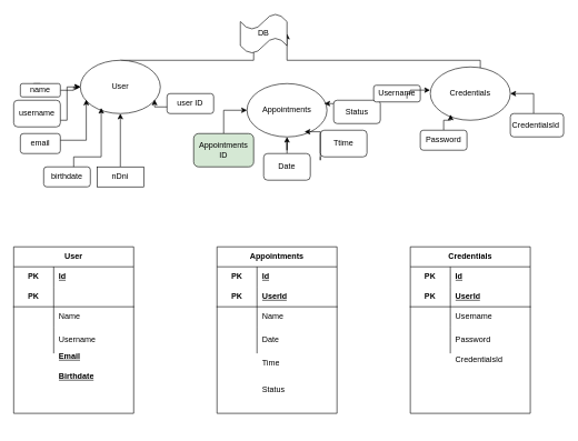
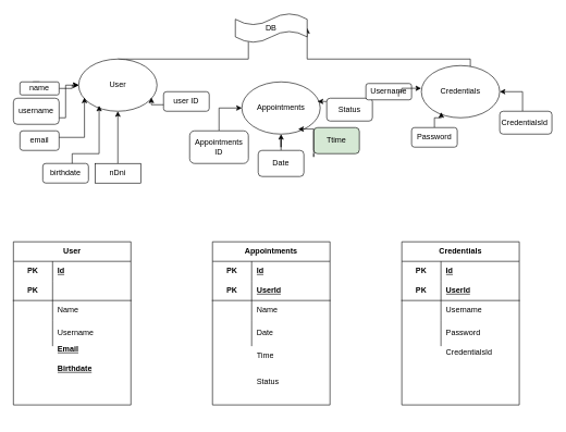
  <mxCell id="0" />
  <mxCell id="1" parent="0" />
  <mxCell id="2" style="edgeStyle=orthogonalEdgeStyle;rounded=0;orthogonalLoop=1;jettySize=auto;html=1;entryX=0;entryY=0.5;entryDx=0;entryDy=0;entryPerimeter=0;" edge="1" parent="1" source="3" target="12"><mxGeometry relative="1" as="geometry"><Array as="points"><mxPoint x="380" y="90" /></Array></mxGeometry></mxCell>
  <mxCell id="3" value="User" style="ellipse;whiteSpace=wrap;html=1;" vertex="1" parent="1"><mxGeometry x="120" y="90" width="120" height="80" as="geometry" /></mxCell>
  <mxCell id="4" value="Appointments" style="ellipse;whiteSpace=wrap;html=1;" vertex="1" parent="1"><mxGeometry x="370" y="125" width="120" height="80" as="geometry" /></mxCell>
  <mxCell id="5" style="edgeStyle=orthogonalEdgeStyle;rounded=0;orthogonalLoop=1;jettySize=auto;html=1;entryX=1;entryY=0.5;entryDx=0;entryDy=0;entryPerimeter=0;" edge="1" parent="1" source="6" target="12"><mxGeometry relative="1" as="geometry"><mxPoint x="460" y="90" as="targetPoint" /><Array as="points"><mxPoint x="720" y="90" /></Array></mxGeometry></mxCell>
  <mxCell id="6" value="Credentials" style="ellipse;whiteSpace=wrap;html=1;" vertex="1" parent="1"><mxGeometry x="645" y="100" width="120" height="80" as="geometry" /></mxCell>
  <mxCell id="7" style="edgeStyle=orthogonalEdgeStyle;rounded=0;orthogonalLoop=1;jettySize=auto;html=1;exitX=0.5;exitY=0;exitDx=0;exitDy=0;" edge="1" parent="1" source="9"><mxGeometry relative="1" as="geometry"><mxPoint x="50" y="140" as="targetPoint" /></mxGeometry></mxCell>
  <mxCell id="8" value="" style="edgeStyle=orthogonalEdgeStyle;rounded=0;orthogonalLoop=1;jettySize=auto;html=1;" edge="1" parent="1" source="9" target="3"><mxGeometry relative="1" as="geometry" /></mxCell>
  <mxCell id="9" value="name" style="rounded=1;whiteSpace=wrap;html=1;" vertex="1" parent="1"><mxGeometry x="30" y="125" width="60" height="20" as="geometry" /></mxCell>
  <mxCell id="10" value="&lt;div&gt;email&lt;/div&gt;" style="rounded=1;whiteSpace=wrap;html=1;arcSize=15;" vertex="1" parent="1"><mxGeometry x="30" y="200" width="60" height="30" as="geometry" /></mxCell>
  <mxCell id="11" value="birthdate" style="rounded=1;whiteSpace=wrap;html=1;" vertex="1" parent="1"><mxGeometry x="65" y="250" width="70" height="30" as="geometry" /></mxCell>
- <mxCell id="12" value="DB" style="shape=tape;whiteSpace=wrap;html=1;" vertex="1" parent="1"><mxGeometry x="360" y="20" width="70" height="60" as="geometry" /></mxCell>
+ <mxCell id="12" value="DB" style="shape=tape;whiteSpace=wrap;html=1;" vertex="1" parent="1"><mxGeometry x="360" y="20" width="110" height="45" as="geometry" /></mxCell>
  <mxCell id="13" style="edgeStyle=orthogonalEdgeStyle;rounded=0;orthogonalLoop=1;jettySize=auto;html=1;entryX=1;entryY=0.5;entryDx=0;entryDy=0;" edge="1" parent="1" target="6"><mxGeometry relative="1" as="geometry"><mxPoint x="775" y="140" as="targetPoint" /><mxPoint x="800" y="170" as="sourcePoint" /><Array as="points"><mxPoint x="800" y="140" /></Array></mxGeometry></mxCell>
  <mxCell id="14" value="CredentialsId&amp;nbsp;" style="rounded=1;whiteSpace=wrap;html=1;" vertex="1" parent="1"><mxGeometry x="765" y="170" width="80" height="35" as="geometry" /></mxCell>
  <mxCell id="15" value="" style="edgeStyle=orthogonalEdgeStyle;rounded=0;orthogonalLoop=1;jettySize=auto;html=1;" edge="1" parent="1" source="16" target="3"><mxGeometry relative="1" as="geometry"><Array as="points"><mxPoint x="100" y="180" /><mxPoint x="100" y="130" /></Array></mxGeometry></mxCell>
  <mxCell id="16" value="username" style="rounded=1;whiteSpace=wrap;html=1;" vertex="1" parent="1"><mxGeometry x="20" y="150" width="70" height="40" as="geometry" /></mxCell>
  <mxCell id="17" value="" style="edgeStyle=orthogonalEdgeStyle;rounded=0;orthogonalLoop=1;jettySize=auto;html=1;" edge="1" parent="1" source="18" target="3"><mxGeometry relative="1" as="geometry" /></mxCell>
  <mxCell id="18" value="nDni" style="whiteSpace=wrap;html=1;rounded=0;" vertex="1" parent="1"><mxGeometry x="145" y="250" width="70" height="30" as="geometry" /></mxCell>
  <mxCell id="19" style="edgeStyle=orthogonalEdgeStyle;rounded=0;orthogonalLoop=1;jettySize=auto;html=1;entryX=0.261;entryY=0.894;entryDx=0;entryDy=0;entryPerimeter=0;" edge="1" parent="1" source="11" target="3"><mxGeometry relative="1" as="geometry"><Array as="points"><mxPoint x="110" y="235" /><mxPoint x="151" y="235" /></Array></mxGeometry></mxCell>
  <mxCell id="20" style="edgeStyle=orthogonalEdgeStyle;rounded=0;orthogonalLoop=1;jettySize=auto;html=1;entryX=0.074;entryY=0.738;entryDx=0;entryDy=0;entryPerimeter=0;" edge="1" parent="1" source="10" target="3"><mxGeometry relative="1" as="geometry"><Array as="points"><mxPoint x="80" y="210" /><mxPoint x="129" y="210" /></Array></mxGeometry></mxCell>
  <mxCell id="21" value="&lt;div&gt;user ID&lt;/div&gt;" style="rounded=1;whiteSpace=wrap;html=1;" vertex="1" parent="1"><mxGeometry x="250" y="140" width="70" height="30" as="geometry" /></mxCell>
  <mxCell id="22" style="edgeStyle=orthogonalEdgeStyle;rounded=0;orthogonalLoop=1;jettySize=auto;html=1;entryX=0.928;entryY=0.738;entryDx=0;entryDy=0;entryPerimeter=0;" edge="1" parent="1" source="21" target="3"><mxGeometry relative="1" as="geometry"><Array as="points"><mxPoint x="231" y="160" /></Array></mxGeometry></mxCell>
  <mxCell id="23" value="" style="edgeStyle=orthogonalEdgeStyle;rounded=0;orthogonalLoop=1;jettySize=auto;html=1;" edge="1" parent="1" source="24" target="4"><mxGeometry relative="1" as="geometry" /></mxCell>
  <mxCell id="24" value="Date" style="rounded=1;whiteSpace=wrap;html=1;" vertex="1" parent="1"><mxGeometry x="395" y="230" width="70" height="40" as="geometry" /></mxCell>
- <mxCell id="25" value="Ttime" style="rounded=1;whiteSpace=wrap;html=1;" vertex="1" parent="1"><mxGeometry x="480" y="195" width="70" height="40" as="geometry" /></mxCell>
+ <mxCell id="25" value="Ttime" style="rounded=1;whiteSpace=wrap;html=1;fillColor=#d5e8d4;" vertex="1" parent="1"><mxGeometry x="480" y="195" width="70" height="40" as="geometry" /></mxCell>
  <mxCell id="26" value="Status" style="rounded=1;whiteSpace=wrap;html=1;" vertex="1" parent="1"><mxGeometry x="500" y="150" width="70" height="35" as="geometry" /></mxCell>
  <mxCell id="27" style="edgeStyle=orthogonalEdgeStyle;rounded=0;orthogonalLoop=1;jettySize=auto;html=1;entryX=0.254;entryY=0.894;entryDx=0;entryDy=0;entryPerimeter=0;" edge="1" parent="1" source="28" target="6"><mxGeometry relative="1" as="geometry"><Array as="points"><mxPoint x="665" y="180" /><mxPoint x="676" y="180" /></Array></mxGeometry></mxCell>
  <mxCell id="28" value="Password" style="rounded=1;whiteSpace=wrap;html=1;" vertex="1" parent="1"><mxGeometry x="630" y="195" width="70" height="30" as="geometry" /></mxCell>
  <mxCell id="29" value="Username" style="rounded=1;whiteSpace=wrap;html=1;" vertex="1" parent="1"><mxGeometry x="560" y="127.5" width="70" height="25" as="geometry" /></mxCell>
  <mxCell id="30" style="edgeStyle=orthogonalEdgeStyle;rounded=0;orthogonalLoop=1;jettySize=auto;html=1;entryX=-0.003;entryY=0.435;entryDx=0;entryDy=0;entryPerimeter=0;" edge="1" parent="1" target="6"><mxGeometry relative="1" as="geometry"><mxPoint x="610" y="147.5" as="sourcePoint" /><Array as="points"><mxPoint x="610" y="140" /><mxPoint x="615" y="140" /><mxPoint x="615" y="135" /></Array></mxGeometry></mxCell>
  <mxCell id="31" style="edgeStyle=orthogonalEdgeStyle;rounded=0;orthogonalLoop=1;jettySize=auto;html=1;entryX=0;entryY=0.5;entryDx=0;entryDy=0;" edge="1" parent="1" source="32" target="4"><mxGeometry relative="1" as="geometry" /></mxCell>
- <mxCell id="32" value="Appointments ID" style="rounded=1;whiteSpace=wrap;html=1;fillColor=#d5e8d4;" vertex="1" parent="1"><mxGeometry x="290" y="200" width="90" height="50" as="geometry" /></mxCell>
+ <mxCell id="32" value="Appointments ID" style="rounded=1;whiteSpace=wrap;html=1;" vertex="1" parent="1"><mxGeometry x="290" y="200" width="90" height="50" as="geometry" /></mxCell>
  <mxCell id="33" style="edgeStyle=orthogonalEdgeStyle;rounded=0;orthogonalLoop=1;jettySize=auto;html=1;exitX=0.5;exitY=1;exitDx=0;exitDy=0;" edge="1" parent="1" source="28" target="28"><mxGeometry relative="1" as="geometry" /></mxCell>
  <mxCell id="34" style="edgeStyle=orthogonalEdgeStyle;rounded=0;orthogonalLoop=1;jettySize=auto;html=1;entryX=0.719;entryY=0.904;entryDx=0;entryDy=0;entryPerimeter=0;" edge="1" parent="1" source="25" target="4"><mxGeometry relative="1" as="geometry"><Array as="points"><mxPoint x="480" y="240" /><mxPoint x="480" y="197" /></Array></mxGeometry></mxCell>
  <mxCell id="35" value="User" style="shape=table;startSize=30;container=1;collapsible=1;childLayout=tableLayout;fixedRows=1;rowLines=0;fontStyle=1;align=center;resizeLast=1;html=1;whiteSpace=wrap;" vertex="1" parent="1"><mxGeometry x="20" y="370" width="180" height="250" as="geometry" /></mxCell>
  <mxCell id="36" value="" style="shape=tableRow;horizontal=0;startSize=0;swimlaneHead=0;swimlaneBody=0;fillColor=none;collapsible=0;dropTarget=0;points=[[0,0.5],[1,0.5]];portConstraint=eastwest;top=0;left=0;right=0;bottom=0;html=1;" vertex="1" parent="35"><mxGeometry y="30" width="180" height="30" as="geometry" /></mxCell>
  <mxCell id="37" value="PK" style="shape=partialRectangle;connectable=0;fillColor=none;top=0;left=0;bottom=0;right=0;fontStyle=1;overflow=hidden;html=1;whiteSpace=wrap;" vertex="1" parent="36"><mxGeometry width="60" height="30" as="geometry"><mxRectangle width="60" height="30" as="alternateBounds" /></mxGeometry></mxCell>
  <mxCell id="38" value="Id" style="shape=partialRectangle;connectable=0;fillColor=none;top=0;left=0;bottom=0;right=0;align=left;spacingLeft=6;fontStyle=5;overflow=hidden;html=1;whiteSpace=wrap;" vertex="1" parent="36"><mxGeometry x="60" width="120" height="30" as="geometry"><mxRectangle width="120" height="30" as="alternateBounds" /></mxGeometry></mxCell>
  <mxCell id="39" value="" style="shape=tableRow;horizontal=0;startSize=0;swimlaneHead=0;swimlaneBody=0;fillColor=none;collapsible=0;dropTarget=0;points=[[0,0.5],[1,0.5]];portConstraint=eastwest;top=0;left=0;right=0;bottom=1;html=1;" vertex="1" parent="35"><mxGeometry y="60" width="180" height="30" as="geometry" /></mxCell>
  <mxCell id="40" value="PK" style="shape=partialRectangle;connectable=0;fillColor=none;top=0;left=0;bottom=0;right=0;fontStyle=1;overflow=hidden;html=1;whiteSpace=wrap;" vertex="1" parent="39"><mxGeometry width="60" height="30" as="geometry"><mxRectangle width="60" height="30" as="alternateBounds" /></mxGeometry></mxCell>
  <mxCell id="41" value="" style="shape=partialRectangle;connectable=0;fillColor=none;top=0;left=0;bottom=0;right=0;align=left;spacingLeft=6;fontStyle=5;overflow=hidden;html=1;whiteSpace=wrap;" vertex="1" parent="39"><mxGeometry x="60" width="120" height="30" as="geometry"><mxRectangle width="120" height="30" as="alternateBounds" /></mxGeometry></mxCell>
  <mxCell id="42" value="" style="shape=tableRow;horizontal=0;startSize=0;swimlaneHead=0;swimlaneBody=0;fillColor=none;collapsible=0;dropTarget=0;points=[[0,0.5],[1,0.5]];portConstraint=eastwest;top=0;left=0;right=0;bottom=0;html=1;" vertex="1" parent="35"><mxGeometry y="90" width="180" height="30" as="geometry" /></mxCell>
  <mxCell id="43" value="" style="shape=partialRectangle;connectable=0;fillColor=none;top=0;left=0;bottom=0;right=0;editable=1;overflow=hidden;html=1;whiteSpace=wrap;" vertex="1" parent="42"><mxGeometry width="60" height="30" as="geometry"><mxRectangle width="60" height="30" as="alternateBounds" /></mxGeometry></mxCell>
  <mxCell id="44" value="Name" style="shape=partialRectangle;connectable=0;fillColor=none;top=0;left=0;bottom=0;right=0;align=left;spacingLeft=6;overflow=hidden;html=1;whiteSpace=wrap;" vertex="1" parent="42"><mxGeometry x="60" width="120" height="30" as="geometry"><mxRectangle width="120" height="30" as="alternateBounds" /></mxGeometry></mxCell>
  <mxCell id="45" value="" style="shape=tableRow;horizontal=0;startSize=0;swimlaneHead=0;swimlaneBody=0;fillColor=none;collapsible=0;dropTarget=0;points=[[0,0.5],[1,0.5]];portConstraint=eastwest;top=0;left=0;right=0;bottom=0;html=1;" vertex="1" parent="35"><mxGeometry y="120" width="180" height="40" as="geometry" /></mxCell>
  <mxCell id="46" value="" style="shape=partialRectangle;connectable=0;fillColor=none;top=0;left=0;bottom=0;right=0;editable=1;overflow=hidden;html=1;whiteSpace=wrap;" vertex="1" parent="45"><mxGeometry width="60" height="40" as="geometry"><mxRectangle width="60" height="40" as="alternateBounds" /></mxGeometry></mxCell>
  <mxCell id="47" value="Username" style="shape=partialRectangle;connectable=0;fillColor=none;top=0;left=0;bottom=0;right=0;align=left;spacingLeft=6;overflow=hidden;html=1;whiteSpace=wrap;" vertex="1" parent="45"><mxGeometry x="60" width="120" height="40" as="geometry"><mxRectangle width="120" height="40" as="alternateBounds" /></mxGeometry></mxCell>
  <mxCell id="48" value="Email" style="shape=partialRectangle;connectable=0;fillColor=none;top=0;left=0;bottom=0;right=0;align=left;spacingLeft=6;fontStyle=5;overflow=hidden;html=1;whiteSpace=wrap;" vertex="1" parent="1"><mxGeometry x="80" y="520" width="120" height="30" as="geometry"><mxRectangle width="120" height="30" as="alternateBounds" /></mxGeometry></mxCell>
  <mxCell id="49" value="Birthdate" style="shape=partialRectangle;connectable=0;fillColor=none;top=0;left=0;bottom=0;right=0;align=left;spacingLeft=6;fontStyle=5;overflow=hidden;html=1;whiteSpace=wrap;" vertex="1" parent="1"><mxGeometry x="80" y="550" width="120" height="30" as="geometry"><mxRectangle width="120" height="30" as="alternateBounds" /></mxGeometry></mxCell>
  <mxCell id="50" value="" style="shape=partialRectangle;connectable=0;fillColor=none;top=0;left=0;bottom=0;right=0;editable=1;overflow=hidden;html=1;whiteSpace=wrap;" vertex="1" parent="1"><mxGeometry x="20" y="570" width="60" height="30" as="geometry"><mxRectangle width="60" height="30" as="alternateBounds" /></mxGeometry></mxCell>
  <mxCell id="51" value="" style="shape=partialRectangle;connectable=0;fillColor=none;top=0;left=0;bottom=0;right=0;editable=1;overflow=hidden;html=1;whiteSpace=wrap;" vertex="1" parent="1"><mxGeometry x="20" y="600" width="60" height="40" as="geometry"><mxRectangle width="60" height="40" as="alternateBounds" /></mxGeometry></mxCell>
  <mxCell id="52" value="Appointments" style="shape=table;startSize=30;container=1;collapsible=1;childLayout=tableLayout;fixedRows=1;rowLines=0;fontStyle=1;align=center;resizeLast=1;html=1;whiteSpace=wrap;" vertex="1" parent="1"><mxGeometry x="325" y="370" width="180" height="250" as="geometry" /></mxCell>
  <mxCell id="53" value="" style="shape=tableRow;horizontal=0;startSize=0;swimlaneHead=0;swimlaneBody=0;fillColor=none;collapsible=0;dropTarget=0;points=[[0,0.5],[1,0.5]];portConstraint=eastwest;top=0;left=0;right=0;bottom=0;html=1;" vertex="1" parent="52"><mxGeometry y="30" width="180" height="30" as="geometry" /></mxCell>
  <mxCell id="54" value="PK" style="shape=partialRectangle;connectable=0;fillColor=none;top=0;left=0;bottom=0;right=0;fontStyle=1;overflow=hidden;html=1;whiteSpace=wrap;" vertex="1" parent="53"><mxGeometry width="60" height="30" as="geometry"><mxRectangle width="60" height="30" as="alternateBounds" /></mxGeometry></mxCell>
  <mxCell id="55" value="Id" style="shape=partialRectangle;connectable=0;fillColor=none;top=0;left=0;bottom=0;right=0;align=left;spacingLeft=6;fontStyle=5;overflow=hidden;html=1;whiteSpace=wrap;" vertex="1" parent="53"><mxGeometry x="60" width="120" height="30" as="geometry"><mxRectangle width="120" height="30" as="alternateBounds" /></mxGeometry></mxCell>
  <mxCell id="56" value="" style="shape=tableRow;horizontal=0;startSize=0;swimlaneHead=0;swimlaneBody=0;fillColor=none;collapsible=0;dropTarget=0;points=[[0,0.5],[1,0.5]];portConstraint=eastwest;top=0;left=0;right=0;bottom=1;html=1;" vertex="1" parent="52"><mxGeometry y="60" width="180" height="30" as="geometry" /></mxCell>
  <mxCell id="57" value="PK" style="shape=partialRectangle;connectable=0;fillColor=none;top=0;left=0;bottom=0;right=0;fontStyle=1;overflow=hidden;html=1;whiteSpace=wrap;" vertex="1" parent="56"><mxGeometry width="60" height="30" as="geometry"><mxRectangle width="60" height="30" as="alternateBounds" /></mxGeometry></mxCell>
  <mxCell id="58" value="UserId" style="shape=partialRectangle;connectable=0;fillColor=none;top=0;left=0;bottom=0;right=0;align=left;spacingLeft=6;fontStyle=5;overflow=hidden;html=1;whiteSpace=wrap;" vertex="1" parent="56"><mxGeometry x="60" width="120" height="30" as="geometry"><mxRectangle width="120" height="30" as="alternateBounds" /></mxGeometry></mxCell>
  <mxCell id="59" value="" style="shape=tableRow;horizontal=0;startSize=0;swimlaneHead=0;swimlaneBody=0;fillColor=none;collapsible=0;dropTarget=0;points=[[0,0.5],[1,0.5]];portConstraint=eastwest;top=0;left=0;right=0;bottom=0;html=1;" vertex="1" parent="52"><mxGeometry y="90" width="180" height="30" as="geometry" /></mxCell>
  <mxCell id="60" value="" style="shape=partialRectangle;connectable=0;fillColor=none;top=0;left=0;bottom=0;right=0;editable=1;overflow=hidden;html=1;whiteSpace=wrap;" vertex="1" parent="59"><mxGeometry width="60" height="30" as="geometry"><mxRectangle width="60" height="30" as="alternateBounds" /></mxGeometry></mxCell>
  <mxCell id="61" value="Name" style="shape=partialRectangle;connectable=0;fillColor=none;top=0;left=0;bottom=0;right=0;align=left;spacingLeft=6;overflow=hidden;html=1;whiteSpace=wrap;" vertex="1" parent="59"><mxGeometry x="60" width="120" height="30" as="geometry"><mxRectangle width="120" height="30" as="alternateBounds" /></mxGeometry></mxCell>
  <mxCell id="62" value="" style="shape=tableRow;horizontal=0;startSize=0;swimlaneHead=0;swimlaneBody=0;fillColor=none;collapsible=0;dropTarget=0;points=[[0,0.5],[1,0.5]];portConstraint=eastwest;top=0;left=0;right=0;bottom=0;html=1;" vertex="1" parent="52"><mxGeometry y="120" width="180" height="40" as="geometry" /></mxCell>
  <mxCell id="63" value="" style="shape=partialRectangle;connectable=0;fillColor=none;top=0;left=0;bottom=0;right=0;editable=1;overflow=hidden;html=1;whiteSpace=wrap;" vertex="1" parent="62"><mxGeometry width="60" height="40" as="geometry"><mxRectangle width="60" height="40" as="alternateBounds" /></mxGeometry></mxCell>
  <mxCell id="64" value="Date" style="shape=partialRectangle;connectable=0;fillColor=none;top=0;left=0;bottom=0;right=0;align=left;spacingLeft=6;overflow=hidden;html=1;whiteSpace=wrap;" vertex="1" parent="62"><mxGeometry x="60" width="120" height="40" as="geometry"><mxRectangle width="120" height="40" as="alternateBounds" /></mxGeometry></mxCell>
  <mxCell id="65" style="edgeStyle=orthogonalEdgeStyle;rounded=0;orthogonalLoop=1;jettySize=auto;html=1;entryX=0.967;entryY=0.375;entryDx=0;entryDy=0;entryPerimeter=0;" edge="1" parent="1" source="26" target="4"><mxGeometry relative="1" as="geometry"><Array as="points"><mxPoint x="510" y="155" /></Array></mxGeometry></mxCell>
  <mxCell id="66" value="Credentials" style="shape=table;startSize=30;container=1;collapsible=1;childLayout=tableLayout;fixedRows=1;rowLines=0;fontStyle=1;align=center;resizeLast=1;html=1;whiteSpace=wrap;" vertex="1" parent="1"><mxGeometry x="615" y="370" width="180" height="250" as="geometry" /></mxCell>
  <mxCell id="67" value="" style="shape=tableRow;horizontal=0;startSize=0;swimlaneHead=0;swimlaneBody=0;fillColor=none;collapsible=0;dropTarget=0;points=[[0,0.5],[1,0.5]];portConstraint=eastwest;top=0;left=0;right=0;bottom=0;html=1;" vertex="1" parent="66"><mxGeometry y="30" width="180" height="30" as="geometry" /></mxCell>
  <mxCell id="68" value="PK" style="shape=partialRectangle;connectable=0;fillColor=none;top=0;left=0;bottom=0;right=0;fontStyle=1;overflow=hidden;html=1;whiteSpace=wrap;" vertex="1" parent="67"><mxGeometry width="60" height="30" as="geometry"><mxRectangle width="60" height="30" as="alternateBounds" /></mxGeometry></mxCell>
  <mxCell id="69" value="Id" style="shape=partialRectangle;connectable=0;fillColor=none;top=0;left=0;bottom=0;right=0;align=left;spacingLeft=6;fontStyle=5;overflow=hidden;html=1;whiteSpace=wrap;" vertex="1" parent="67"><mxGeometry x="60" width="120" height="30" as="geometry"><mxRectangle width="120" height="30" as="alternateBounds" /></mxGeometry></mxCell>
  <mxCell id="70" value="" style="shape=tableRow;horizontal=0;startSize=0;swimlaneHead=0;swimlaneBody=0;fillColor=none;collapsible=0;dropTarget=0;points=[[0,0.5],[1,0.5]];portConstraint=eastwest;top=0;left=0;right=0;bottom=1;html=1;" vertex="1" parent="66"><mxGeometry y="60" width="180" height="30" as="geometry" /></mxCell>
  <mxCell id="71" value="PK" style="shape=partialRectangle;connectable=0;fillColor=none;top=0;left=0;bottom=0;right=0;fontStyle=1;overflow=hidden;html=1;whiteSpace=wrap;" vertex="1" parent="70"><mxGeometry width="60" height="30" as="geometry"><mxRectangle width="60" height="30" as="alternateBounds" /></mxGeometry></mxCell>
  <mxCell id="72" value="UserId" style="shape=partialRectangle;connectable=0;fillColor=none;top=0;left=0;bottom=0;right=0;align=left;spacingLeft=6;fontStyle=5;overflow=hidden;html=1;whiteSpace=wrap;" vertex="1" parent="70"><mxGeometry x="60" width="120" height="30" as="geometry"><mxRectangle width="120" height="30" as="alternateBounds" /></mxGeometry></mxCell>
  <mxCell id="73" value="" style="shape=tableRow;horizontal=0;startSize=0;swimlaneHead=0;swimlaneBody=0;fillColor=none;collapsible=0;dropTarget=0;points=[[0,0.5],[1,0.5]];portConstraint=eastwest;top=0;left=0;right=0;bottom=0;html=1;" vertex="1" parent="66"><mxGeometry y="90" width="180" height="30" as="geometry" /></mxCell>
  <mxCell id="74" value="" style="shape=partialRectangle;connectable=0;fillColor=none;top=0;left=0;bottom=0;right=0;editable=1;overflow=hidden;html=1;whiteSpace=wrap;" vertex="1" parent="73"><mxGeometry width="60" height="30" as="geometry"><mxRectangle width="60" height="30" as="alternateBounds" /></mxGeometry></mxCell>
  <mxCell id="75" value="Username" style="shape=partialRectangle;connectable=0;fillColor=none;top=0;left=0;bottom=0;right=0;align=left;spacingLeft=6;overflow=hidden;html=1;whiteSpace=wrap;" vertex="1" parent="73"><mxGeometry x="60" width="120" height="30" as="geometry"><mxRectangle width="120" height="30" as="alternateBounds" /></mxGeometry></mxCell>
  <mxCell id="76" value="" style="shape=tableRow;horizontal=0;startSize=0;swimlaneHead=0;swimlaneBody=0;fillColor=none;collapsible=0;dropTarget=0;points=[[0,0.5],[1,0.5]];portConstraint=eastwest;top=0;left=0;right=0;bottom=0;html=1;" vertex="1" parent="66"><mxGeometry y="120" width="180" height="40" as="geometry" /></mxCell>
  <mxCell id="77" value="" style="shape=partialRectangle;connectable=0;fillColor=none;top=0;left=0;bottom=0;right=0;editable=1;overflow=hidden;html=1;whiteSpace=wrap;" vertex="1" parent="76"><mxGeometry width="60" height="40" as="geometry"><mxRectangle width="60" height="40" as="alternateBounds" /></mxGeometry></mxCell>
  <mxCell id="78" value="Password" style="shape=partialRectangle;connectable=0;fillColor=none;top=0;left=0;bottom=0;right=0;align=left;spacingLeft=6;overflow=hidden;html=1;whiteSpace=wrap;" vertex="1" parent="76"><mxGeometry x="60" width="120" height="40" as="geometry"><mxRectangle width="120" height="40" as="alternateBounds" /></mxGeometry></mxCell>
  <mxCell id="79" value="CredentialsId" style="shape=partialRectangle;connectable=0;fillColor=none;top=0;left=0;bottom=0;right=0;align=left;spacingLeft=6;overflow=hidden;html=1;whiteSpace=wrap;" vertex="1" parent="1"><mxGeometry x="675" y="520" width="120" height="40" as="geometry"><mxRectangle width="120" height="40" as="alternateBounds" /></mxGeometry></mxCell>
  <mxCell id="80" value="Time" style="shape=partialRectangle;connectable=0;fillColor=none;top=0;left=0;bottom=0;right=0;align=left;spacingLeft=6;overflow=hidden;html=1;whiteSpace=wrap;" vertex="1" parent="1"><mxGeometry x="385" y="525" width="120" height="40" as="geometry"><mxRectangle width="120" height="40" as="alternateBounds" /></mxGeometry></mxCell>
  <mxCell id="81" value="Status" style="shape=partialRectangle;connectable=0;fillColor=none;top=0;left=0;bottom=0;right=0;align=left;spacingLeft=6;overflow=hidden;html=1;whiteSpace=wrap;" vertex="1" parent="1"><mxGeometry x="385" y="565" width="120" height="40" as="geometry"><mxRectangle width="120" height="40" as="alternateBounds" /></mxGeometry></mxCell>
